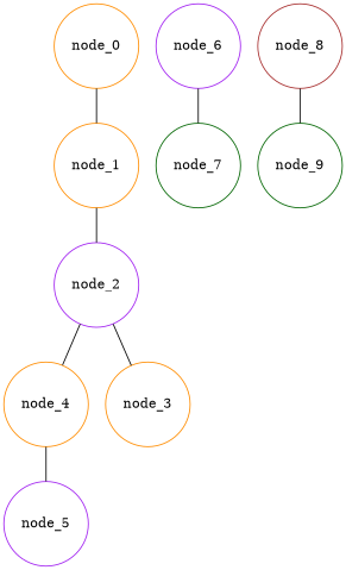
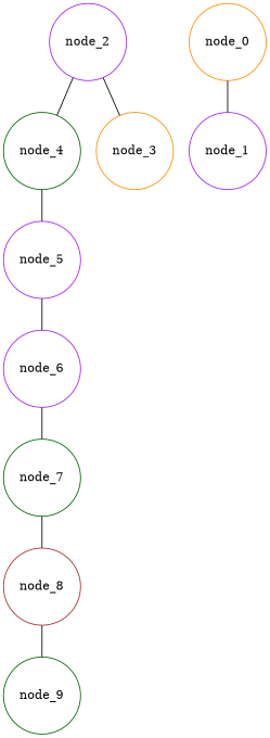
  graph {
    node [color=purple shape=circle]
    node_5
-   node_4 [color=darkorange]
-   node_1 [color=darkorange]
+   node_4 [color=darkgreen]
+   node_1
    node_0 [color=darkorange]
    node_2
    node_7 [color=darkgreen]
    node_8 [color=brown]
    node_9 [color=darkgreen]
    node_3 [color=darkorange]
    node_6
+   node_5 -- node_6
    node_4 -- node_5
-   node_1 -- node_2
    node_0 -- node_1
    node_2 -- node_4
    node_2 -- node_3
+   node_7 -- node_8
    node_8 -- node_9
    node_6 -- node_7
  }
